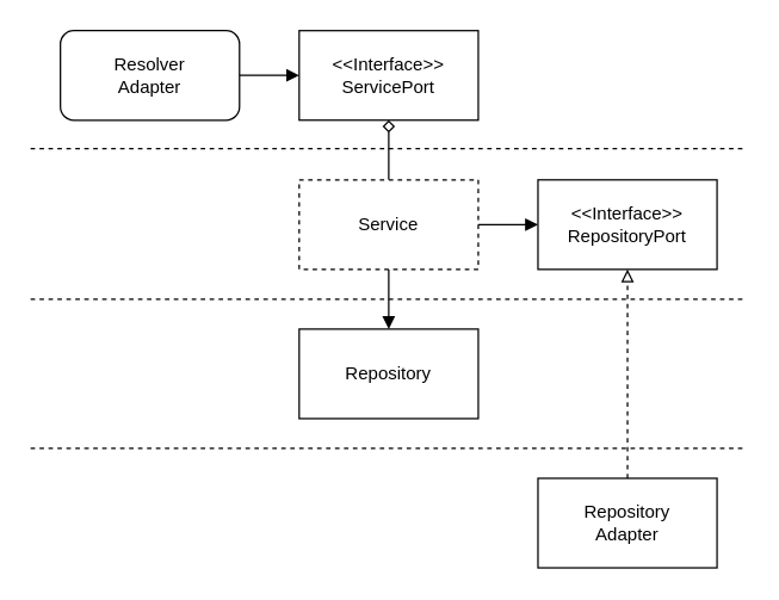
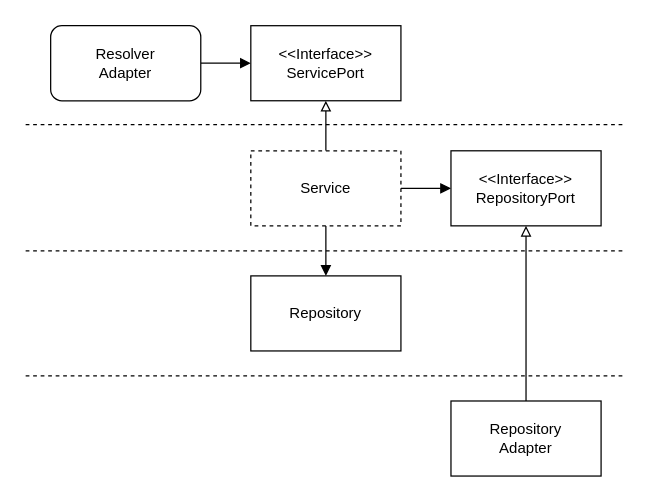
  <mxCell id="0" />
  <mxCell id="1" parent="0" />
  <mxCell id="2" value="" style="group" vertex="1" connectable="0" parent="1"><mxGeometry x="20" y="20" width="480" height="360" as="geometry" /></mxCell>
  <mxCell id="3" style="edgeStyle=orthogonalEdgeStyle;rounded=0;orthogonalLoop=1;jettySize=auto;html=1;entryX=0;entryY=0.5;entryDx=0;entryDy=0;endArrow=block;endFill=1;" edge="1" parent="2" source="4" target="5"><mxGeometry relative="1" as="geometry" /></mxCell>
  <mxCell id="4" value="Resolver&lt;div&gt;Adapter&lt;/div&gt;" style="whiteSpace=wrap;html=1;rounded=1;" vertex="1" parent="2"><mxGeometry x="20" width="120" height="60" as="geometry" /></mxCell>
  <mxCell id="5" value="&amp;lt;&amp;lt;Interface&amp;gt;&amp;gt;&lt;div&gt;ServicePort&lt;/div&gt;" style="rounded=0;whiteSpace=wrap;html=1;" vertex="1" parent="2"><mxGeometry x="180" width="120" height="60" as="geometry" /></mxCell>
- <mxCell id="6" style="edgeStyle=orthogonalEdgeStyle;rounded=0;orthogonalLoop=1;jettySize=auto;html=1;exitX=0.5;exitY=0;exitDx=0;exitDy=0;entryX=0.5;entryY=1;entryDx=0;entryDy=0;endArrow=diamond;endFill=0;" edge="1" parent="2" source="9" target="5"><mxGeometry relative="1" as="geometry" /></mxCell>
+ <mxCell id="6" style="edgeStyle=orthogonalEdgeStyle;rounded=0;orthogonalLoop=1;jettySize=auto;html=1;exitX=0.5;exitY=0;exitDx=0;exitDy=0;entryX=0.5;entryY=1;entryDx=0;entryDy=0;endArrow=block;endFill=0;" edge="1" parent="2" source="9" target="5"><mxGeometry relative="1" as="geometry" /></mxCell>
  <mxCell id="7" style="edgeStyle=orthogonalEdgeStyle;rounded=0;orthogonalLoop=1;jettySize=auto;html=1;exitX=0.5;exitY=1;exitDx=0;exitDy=0;endArrow=block;endFill=1;" edge="1" parent="2" source="9" target="11"><mxGeometry relative="1" as="geometry" /></mxCell>
  <mxCell id="8" style="edgeStyle=orthogonalEdgeStyle;rounded=0;orthogonalLoop=1;jettySize=auto;html=1;entryX=0;entryY=0.5;entryDx=0;entryDy=0;endArrow=block;endFill=1;" edge="1" parent="2" source="9" target="10"><mxGeometry relative="1" as="geometry" /></mxCell>
  <mxCell id="9" value="&lt;div&gt;Service&lt;/div&gt;" style="rounded=0;whiteSpace=wrap;html=1;dashed=1;" vertex="1" parent="2"><mxGeometry x="180" y="100" width="120" height="60" as="geometry" /></mxCell>
  <mxCell id="10" value="&lt;div&gt;&amp;lt;&amp;lt;Interface&amp;gt;&amp;gt;&lt;/div&gt;&lt;div&gt;RepositoryPort&lt;/div&gt;" style="rounded=0;whiteSpace=wrap;html=1;" vertex="1" parent="2"><mxGeometry x="340" y="100" width="120" height="60" as="geometry" /></mxCell>
  <mxCell id="11" value="&lt;div&gt;Repository&lt;/div&gt;" style="rounded=0;whiteSpace=wrap;html=1;" vertex="1" parent="2"><mxGeometry x="180" y="200" width="120" height="60" as="geometry" /></mxCell>
- <mxCell id="12" style="edgeStyle=orthogonalEdgeStyle;rounded=0;orthogonalLoop=1;jettySize=auto;html=1;entryX=0.5;entryY=1;entryDx=0;entryDy=0;endArrow=block;endFill=0;dashed=1;" edge="1" parent="2" source="13" target="10"><mxGeometry relative="1" as="geometry" /></mxCell>
+ <mxCell id="12" style="edgeStyle=orthogonalEdgeStyle;rounded=0;orthogonalLoop=1;jettySize=auto;html=1;entryX=0.5;entryY=1;entryDx=0;entryDy=0;endArrow=block;endFill=0;" edge="1" parent="2" source="13" target="10"><mxGeometry relative="1" as="geometry" /></mxCell>
  <mxCell id="13" value="&lt;div&gt;&lt;span style=&quot;background-color: initial;&quot;&gt;Repository&lt;/span&gt;&lt;br&gt;&lt;/div&gt;&lt;div&gt;&lt;span style=&quot;background-color: initial;&quot;&gt;Adapter&lt;/span&gt;&lt;/div&gt;" style="rounded=0;whiteSpace=wrap;html=1;" vertex="1" parent="2"><mxGeometry x="340" y="300" width="120" height="60" as="geometry" /></mxCell>
  <mxCell id="14" value="" style="endArrow=none;dashed=1;html=1;rounded=0;" edge="1" parent="2"><mxGeometry width="50" height="50" relative="1" as="geometry"><mxPoint y="79" as="sourcePoint" /><mxPoint x="480" y="79" as="targetPoint" /></mxGeometry></mxCell>
  <mxCell id="15" value="" style="endArrow=none;dashed=1;html=1;rounded=0;" edge="1" parent="2"><mxGeometry width="50" height="50" relative="1" as="geometry"><mxPoint y="180" as="sourcePoint" /><mxPoint x="480" y="180" as="targetPoint" /></mxGeometry></mxCell>
  <mxCell id="16" value="" style="endArrow=none;dashed=1;html=1;rounded=0;" edge="1" parent="2"><mxGeometry width="50" height="50" relative="1" as="geometry"><mxPoint y="280" as="sourcePoint" /><mxPoint x="480" y="280" as="targetPoint" /></mxGeometry></mxCell>
